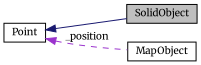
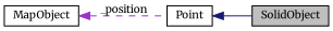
  digraph {
    fontname=Merriweather
    rankdir=LR
    node [color=black fillcolor=white fontname=Merriweather fontsize=10 shape=record style=filled]
    edge [dir=back fontname=Merriweather fontsize=10 labelfontname=Helvetica labelfontsize=10]
    n1 [fillcolor=grey75 fontcolor=black height=0.2 label=SolidObject width=0.4]
    n2 [height=0.2 label=MapObject width=0.4]
    n3 [height=0.2 label=Point width=0.4]
    n3 -> n1 [color=midnightblue style=solid]
-   n3 -> n2 [color=darkorchid3 label=" _position" style=dashed]
+   n2 -> n3 [color=darkorchid3 label=" _position" style=dashed]
  }
